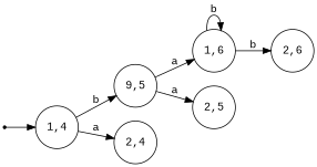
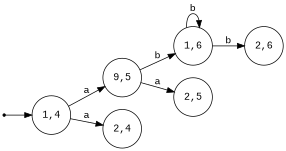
  digraph {
    fontname="Liberation Mono"
    rankdir=LR
    node [fontname="Liberation Mono" shape=circle]
    edge [fontname="Liberation Mono"]
    0 [shape=point]
    "1,4"
    n3 [label="9,5"]
    "2,4"
    "1,6"
    "2,5"
    "2,6"
    0 -> "1,4"
-   "1,4" -> n3 [label=b]
+   "1,4" -> n3 [label=a]
    "1,4" -> "2,4" [label=a]
-   n3 -> "1,6" [label=a]
+   n3 -> "1,6" [label=b]
    n3 -> "2,5" [label=a]
    "1,6" -> "1,6" [label=b]
    "1,6" -> "2,6" [label=b]
  }
